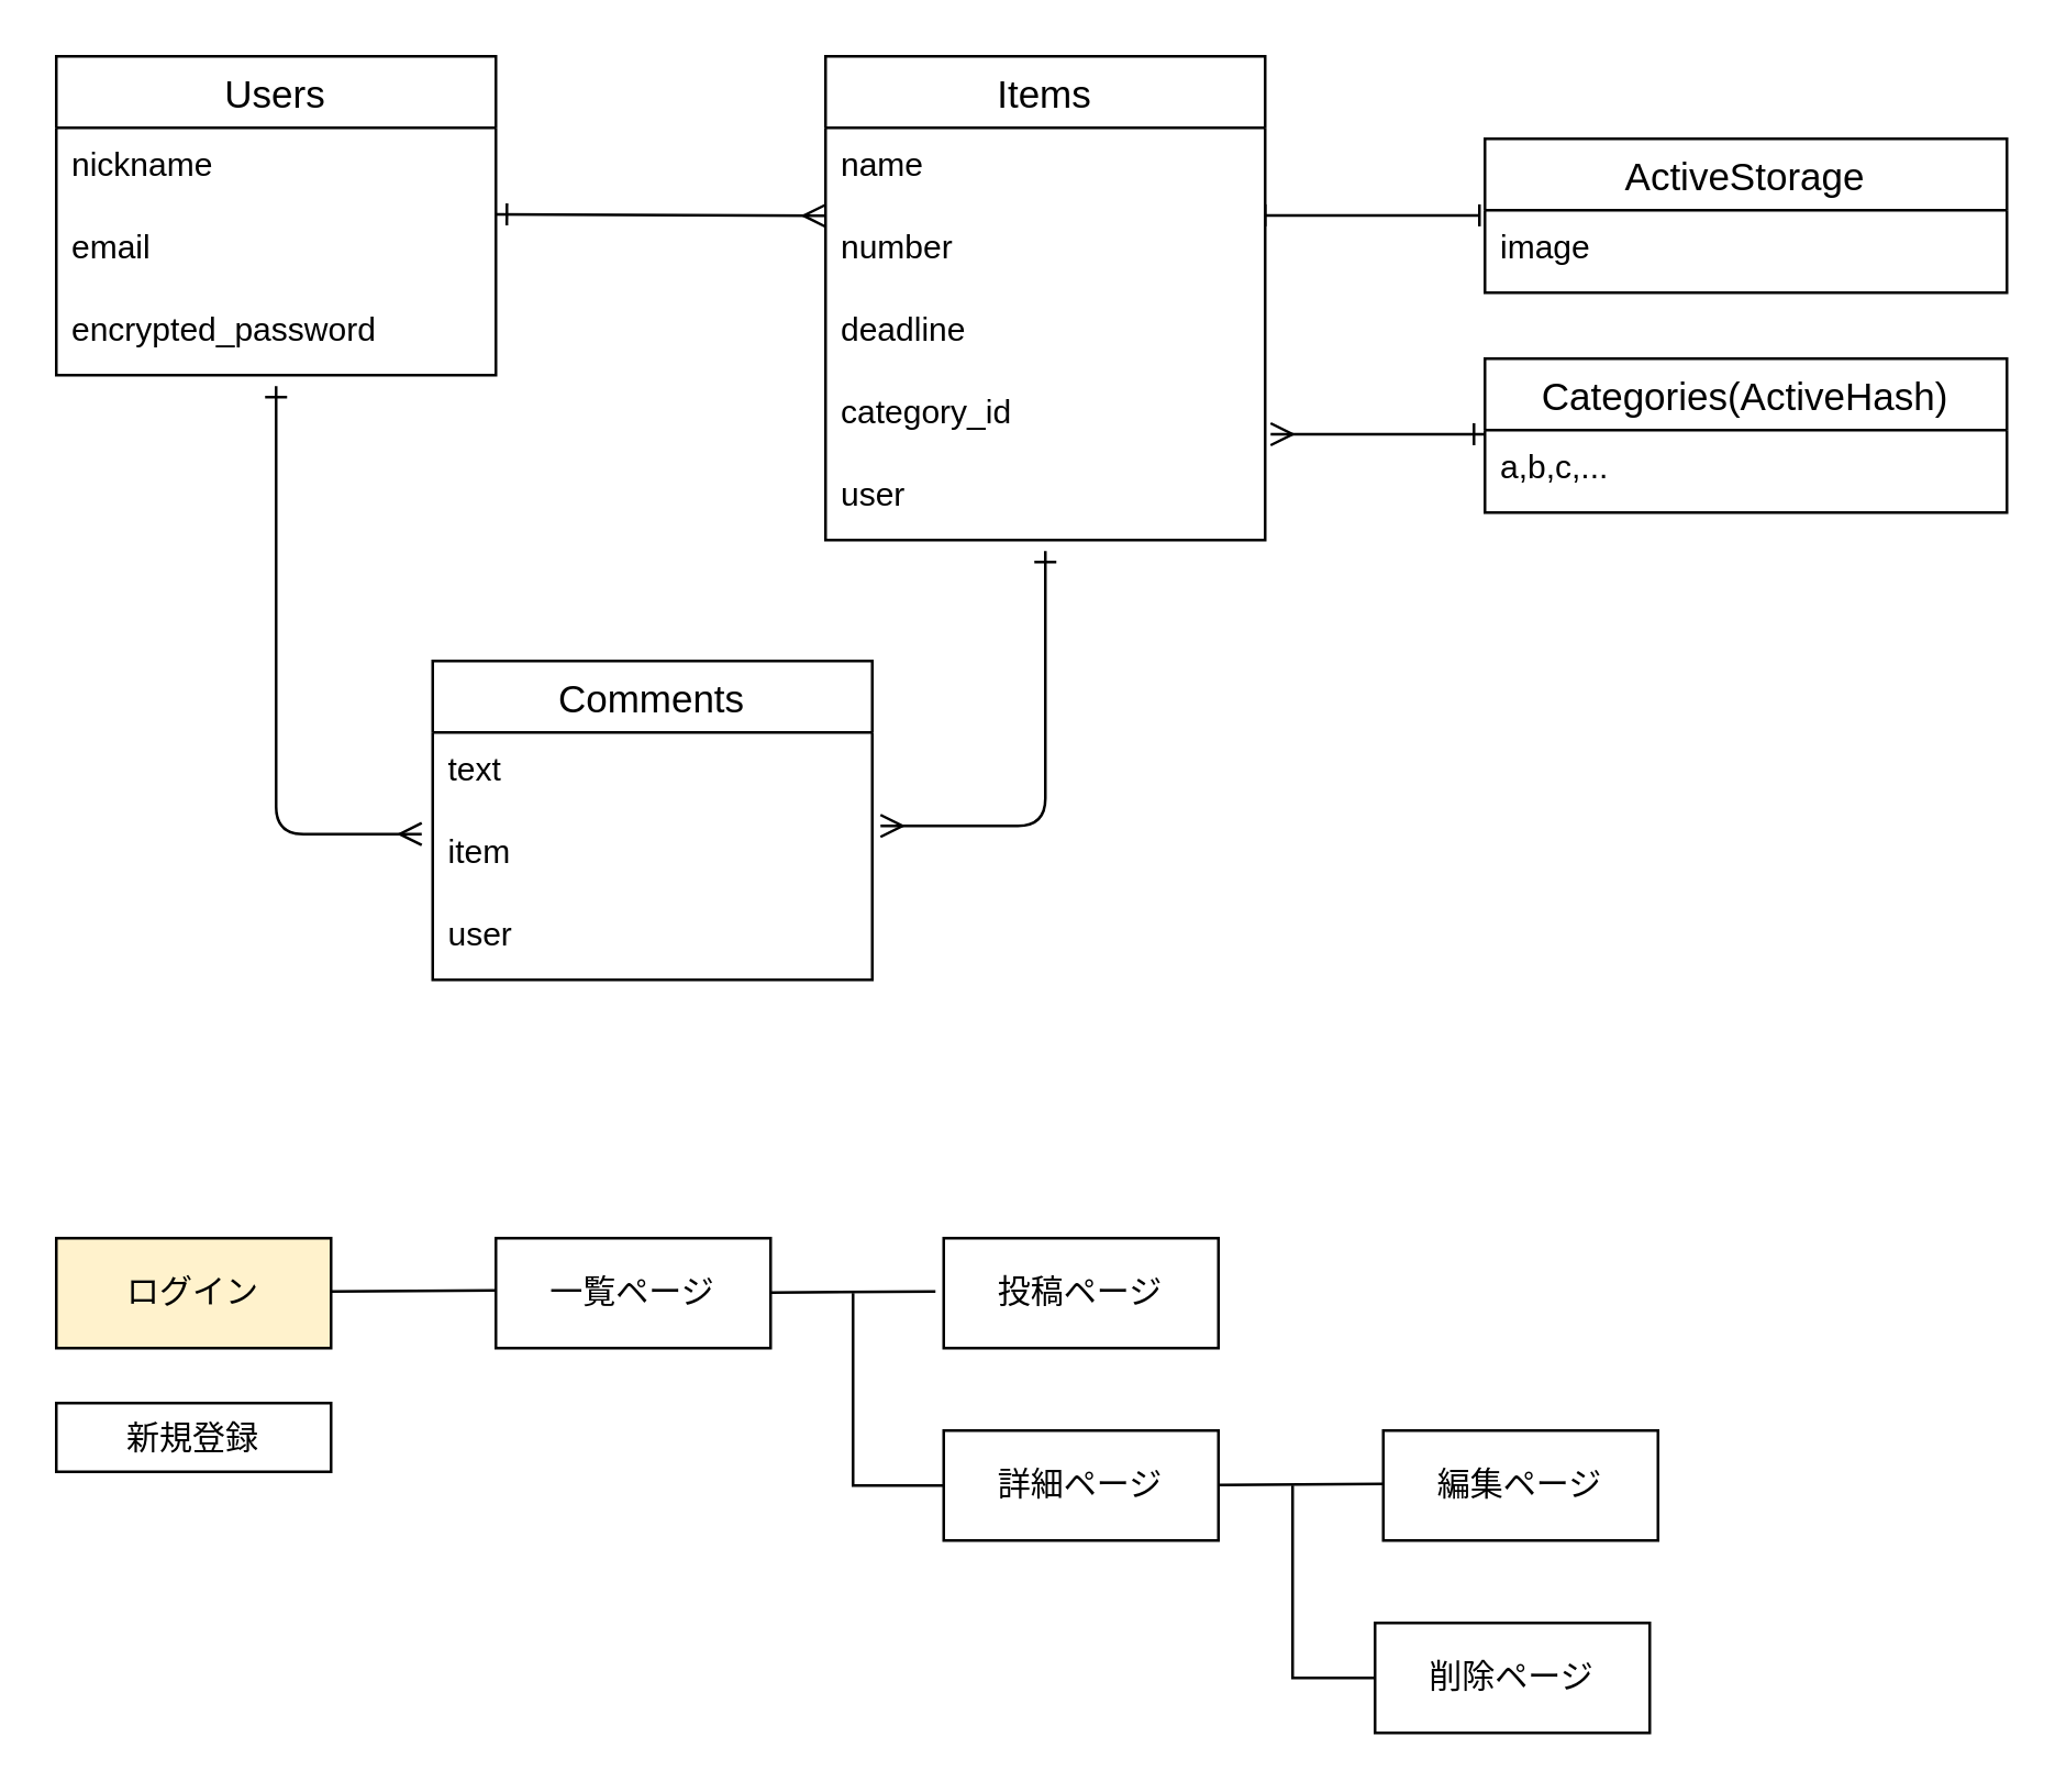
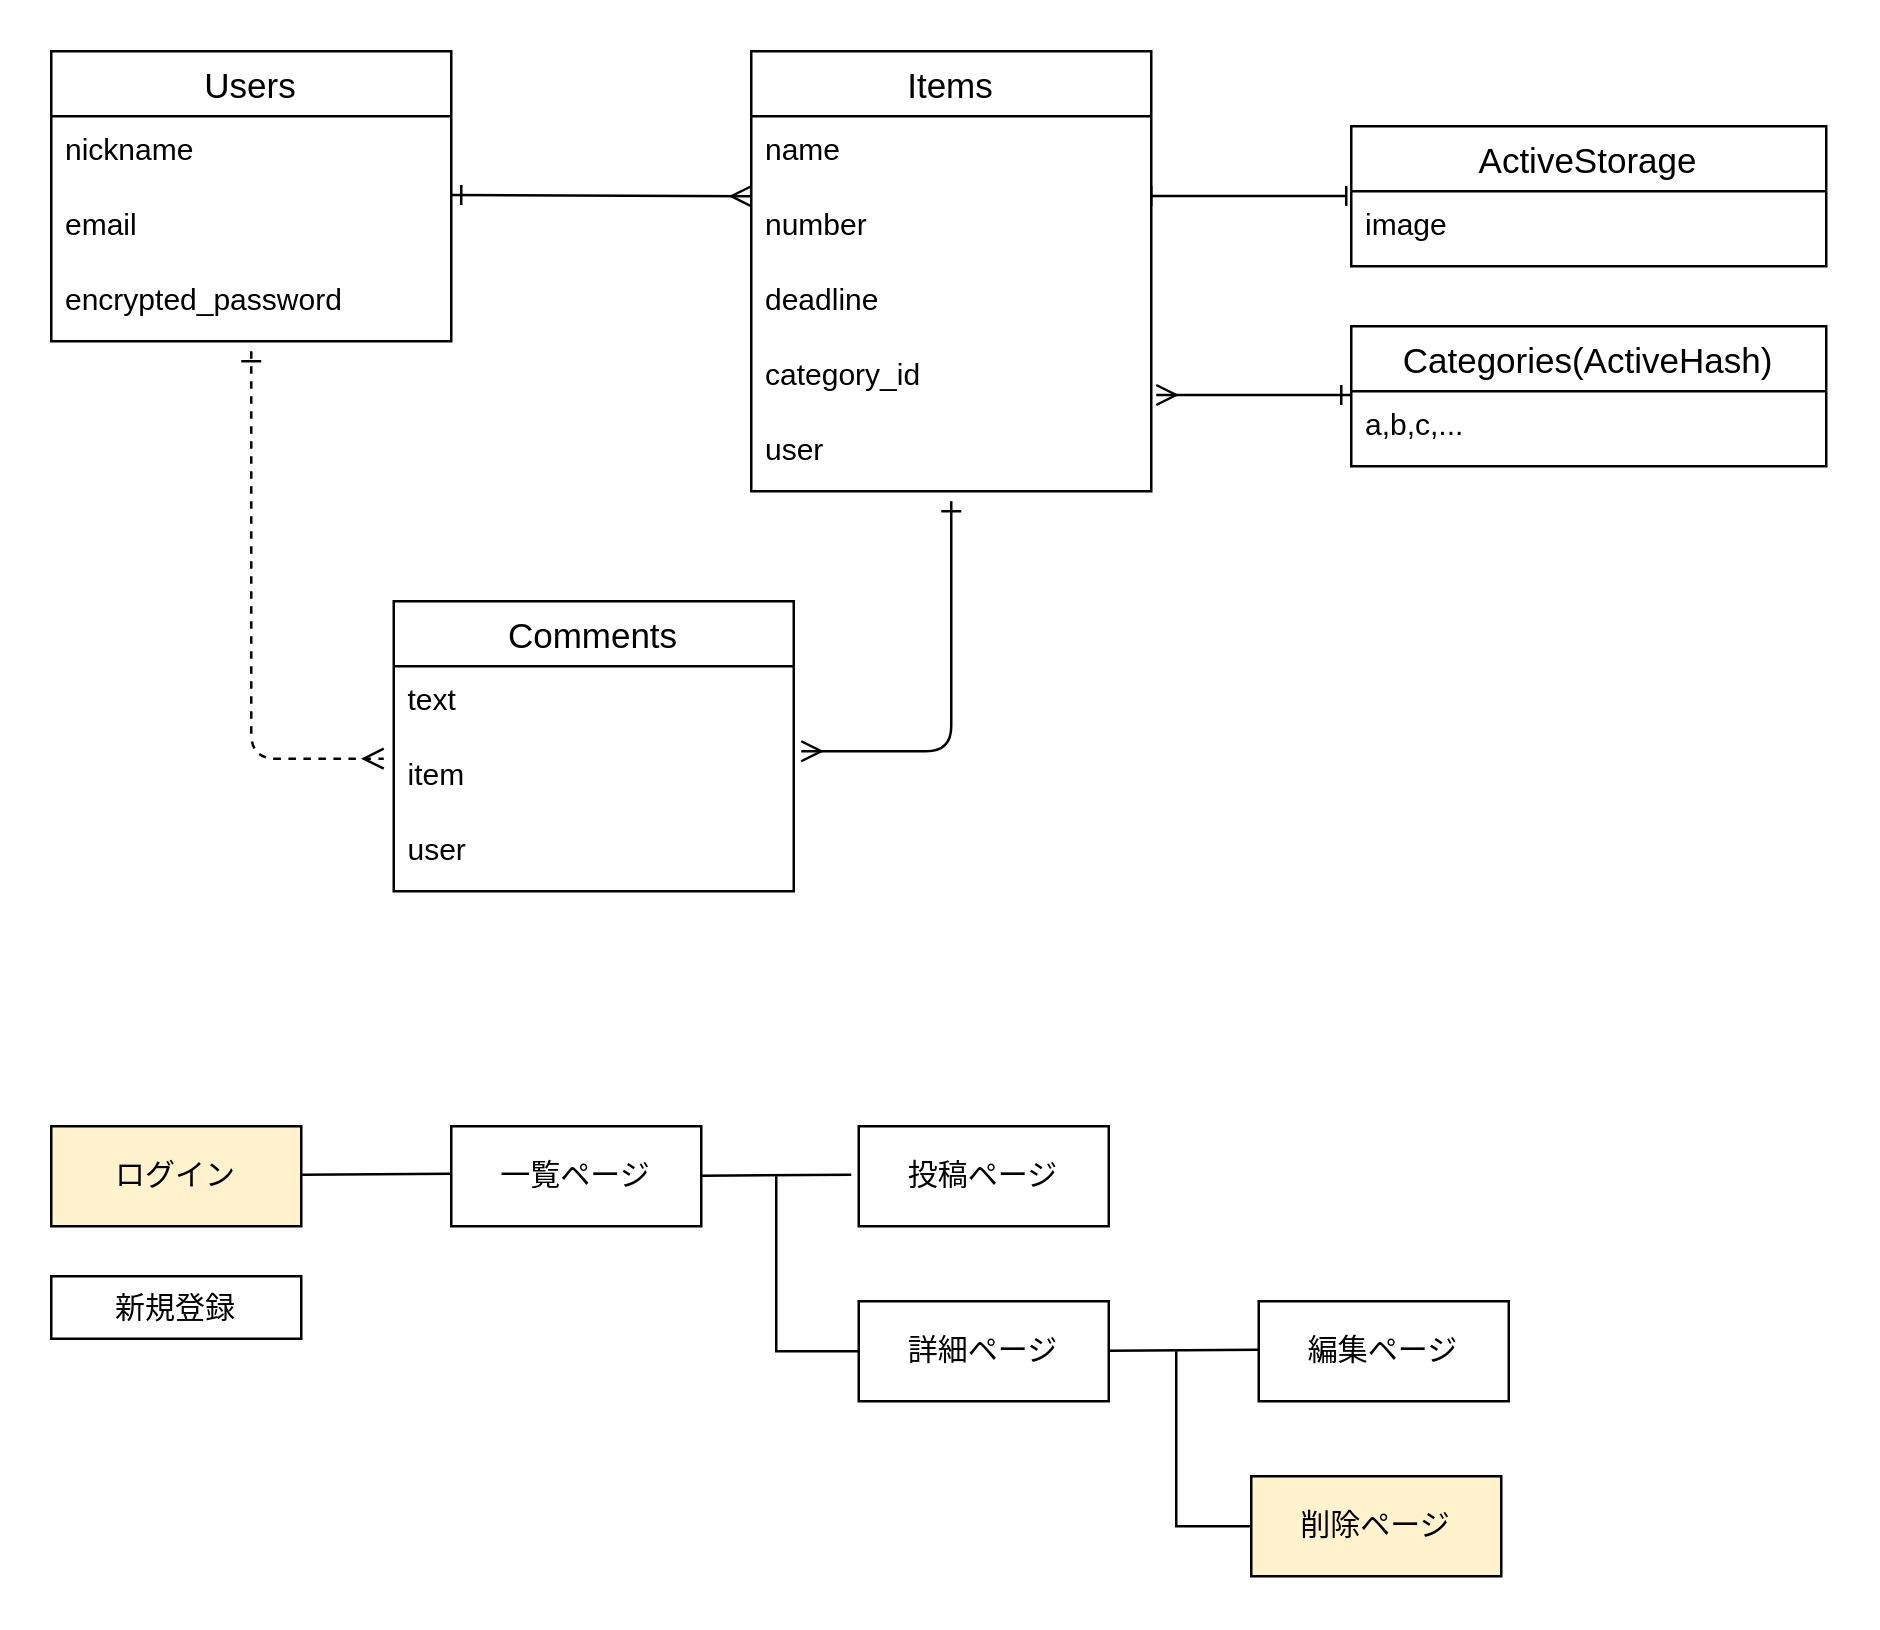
  <mxCell id="0" />
  <mxCell id="1" parent="0" />
  <mxCell id="2" value="Items" style="swimlane;fontStyle=0;childLayout=stackLayout;horizontal=1;startSize=26;horizontalStack=0;resizeParent=1;resizeParentMax=0;resizeLast=0;collapsible=1;marginBottom=0;align=center;fontSize=14;" parent="1" vertex="1"><mxGeometry x="300" y="20" width="160" height="176" as="geometry" /></mxCell>
  <mxCell id="3" value="name" style="text;strokeColor=none;fillColor=none;spacingLeft=4;spacingRight=4;overflow=hidden;rotatable=0;points=[[0,0.5],[1,0.5]];portConstraint=eastwest;fontSize=12;" parent="2" vertex="1"><mxGeometry y="26" width="160" height="30" as="geometry" /></mxCell>
  <mxCell id="4" value="number" style="text;strokeColor=none;fillColor=none;spacingLeft=4;spacingRight=4;overflow=hidden;rotatable=0;points=[[0,0.5],[1,0.5]];portConstraint=eastwest;fontSize=12;" parent="2" vertex="1"><mxGeometry y="56" width="160" height="30" as="geometry" /></mxCell>
  <mxCell id="5" value="deadline" style="text;strokeColor=none;fillColor=none;spacingLeft=4;spacingRight=4;overflow=hidden;rotatable=0;points=[[0,0.5],[1,0.5]];portConstraint=eastwest;fontSize=12;" parent="2" vertex="1"><mxGeometry y="86" width="160" height="30" as="geometry" /></mxCell>
  <mxCell id="6" value="category_id" style="text;strokeColor=none;fillColor=none;spacingLeft=4;spacingRight=4;overflow=hidden;rotatable=0;points=[[0,0.5],[1,0.5]];portConstraint=eastwest;fontSize=12;" vertex="1" parent="2"><mxGeometry y="116" width="160" height="30" as="geometry" /></mxCell>
  <mxCell id="7" value="user" style="text;strokeColor=none;fillColor=none;spacingLeft=4;spacingRight=4;overflow=hidden;rotatable=0;points=[[0,0.5],[1,0.5]];portConstraint=eastwest;fontSize=12;" vertex="1" parent="2"><mxGeometry y="146" width="160" height="30" as="geometry" /></mxCell>
  <mxCell id="8" value="ActiveStorage" style="swimlane;fontStyle=0;childLayout=stackLayout;horizontal=1;startSize=26;horizontalStack=0;resizeParent=1;resizeParentMax=0;resizeLast=0;collapsible=1;marginBottom=0;align=center;fontSize=14;" parent="1" vertex="1"><mxGeometry x="540" y="50" width="190" height="56" as="geometry" /></mxCell>
  <mxCell id="9" value="image" style="text;strokeColor=none;fillColor=none;spacingLeft=4;spacingRight=4;overflow=hidden;rotatable=0;points=[[0,0.5],[1,0.5]];portConstraint=eastwest;fontSize=12;" parent="8" vertex="1"><mxGeometry y="26" width="190" height="30" as="geometry" /></mxCell>
  <mxCell id="10" style="edgeStyle=none;html=1;exitX=1;exitY=0.5;exitDx=0;exitDy=0;entryX=0;entryY=0.5;entryDx=0;entryDy=0;startArrow=baseDash;startFill=0;endArrow=baseDash;endFill=0;" parent="1" edge="1"><mxGeometry relative="1" as="geometry"><mxPoint x="460" y="77.85" as="sourcePoint" /><mxPoint x="538" y="77.85" as="targetPoint" /></mxGeometry></mxCell>
  <mxCell id="11" value="Users" style="swimlane;fontStyle=0;childLayout=stackLayout;horizontal=1;startSize=26;horizontalStack=0;resizeParent=1;resizeParentMax=0;resizeLast=0;collapsible=1;marginBottom=0;align=center;fontSize=14;" vertex="1" parent="1"><mxGeometry x="20" y="20" width="160" height="116" as="geometry" /></mxCell>
  <mxCell id="12" value="nickname" style="text;strokeColor=none;fillColor=none;spacingLeft=4;spacingRight=4;overflow=hidden;rotatable=0;points=[[0,0.5],[1,0.5]];portConstraint=eastwest;fontSize=12;" vertex="1" parent="11"><mxGeometry y="26" width="160" height="30" as="geometry" /></mxCell>
  <mxCell id="13" value="email" style="text;strokeColor=none;fillColor=none;spacingLeft=4;spacingRight=4;overflow=hidden;rotatable=0;points=[[0,0.5],[1,0.5]];portConstraint=eastwest;fontSize=12;" vertex="1" parent="11"><mxGeometry y="56" width="160" height="30" as="geometry" /></mxCell>
  <mxCell id="14" value="encrypted_password" style="text;strokeColor=none;fillColor=none;spacingLeft=4;spacingRight=4;overflow=hidden;rotatable=0;points=[[0,0.5],[1,0.5]];portConstraint=eastwest;fontSize=12;" vertex="1" parent="11"><mxGeometry y="86" width="160" height="30" as="geometry" /></mxCell>
  <mxCell id="15" style="edgeStyle=none;html=1;exitX=0.976;exitY=-0.228;exitDx=0;exitDy=0;exitPerimeter=0;endArrow=ERmany;endFill=0;startArrow=ERone;startFill=0;" edge="1" parent="1"><mxGeometry relative="1" as="geometry"><mxPoint x="180" y="77.5" as="sourcePoint" /><mxPoint x="300" y="78" as="targetPoint" /></mxGeometry></mxCell>
  <mxCell id="16" value="Comments" style="swimlane;fontStyle=0;childLayout=stackLayout;horizontal=1;startSize=26;horizontalStack=0;resizeParent=1;resizeParentMax=0;resizeLast=0;collapsible=1;marginBottom=0;align=center;fontSize=14;" vertex="1" parent="1"><mxGeometry x="157" y="240" width="160" height="116" as="geometry" /></mxCell>
  <mxCell id="17" value="text" style="text;strokeColor=none;fillColor=none;spacingLeft=4;spacingRight=4;overflow=hidden;rotatable=0;points=[[0,0.5],[1,0.5]];portConstraint=eastwest;fontSize=12;" vertex="1" parent="16"><mxGeometry y="26" width="160" height="30" as="geometry" /></mxCell>
  <mxCell id="18" value="item" style="text;strokeColor=none;fillColor=none;spacingLeft=4;spacingRight=4;overflow=hidden;rotatable=0;points=[[0,0.5],[1,0.5]];portConstraint=eastwest;fontSize=12;" vertex="1" parent="16"><mxGeometry y="56" width="160" height="30" as="geometry" /></mxCell>
  <mxCell id="19" value="user" style="text;strokeColor=none;fillColor=none;spacingLeft=4;spacingRight=4;overflow=hidden;rotatable=0;points=[[0,0.5],[1,0.5]];portConstraint=eastwest;fontSize=12;" vertex="1" parent="16"><mxGeometry y="86" width="160" height="30" as="geometry" /></mxCell>
- <mxCell id="20" style="edgeStyle=none;html=1;exitX=0.5;exitY=1.133;exitDx=0;exitDy=0;exitPerimeter=0;endArrow=ERmany;endFill=0;startArrow=ERone;startFill=0;entryX=-0.025;entryY=0.233;entryDx=0;entryDy=0;entryPerimeter=0;" edge="1" parent="1" source="14" target="18"><mxGeometry relative="1" as="geometry"><mxPoint x="90" y="150" as="sourcePoint" /><mxPoint x="210" y="150.5" as="targetPoint" /><Array as="points"><mxPoint x="100" y="303" /></Array></mxGeometry></mxCell>
+ <mxCell id="20" style="edgeStyle=none;html=1;exitX=0.5;exitY=1.133;exitDx=0;exitDy=0;exitPerimeter=0;endArrow=ERmany;endFill=0;startArrow=ERone;startFill=0;entryX=-0.025;entryY=0.233;entryDx=0;entryDy=0;entryPerimeter=0;dashed=1;" edge="1" parent="1" source="14" target="18"><mxGeometry relative="1" as="geometry"><mxPoint x="90" y="150" as="sourcePoint" /><mxPoint x="210" y="150.5" as="targetPoint" /><Array as="points"><mxPoint x="100" y="303" /></Array></mxGeometry></mxCell>
  <mxCell id="21" style="edgeStyle=none;html=1;endArrow=ERmany;endFill=0;startArrow=ERone;startFill=0;" edge="1" parent="1"><mxGeometry relative="1" as="geometry"><mxPoint x="380" y="200" as="sourcePoint" /><mxPoint x="320" y="300" as="targetPoint" /><Array as="points"><mxPoint x="380" y="300" /></Array></mxGeometry></mxCell>
  <mxCell id="22" value="Categories(ActiveHash)" style="swimlane;fontStyle=0;childLayout=stackLayout;horizontal=1;startSize=26;horizontalStack=0;resizeParent=1;resizeParentMax=0;resizeLast=0;collapsible=1;marginBottom=0;align=center;fontSize=14;" vertex="1" parent="1"><mxGeometry x="540" y="130" width="190" height="56" as="geometry" /></mxCell>
  <mxCell id="23" value="a,b,c,..." style="text;strokeColor=none;fillColor=none;spacingLeft=4;spacingRight=4;overflow=hidden;rotatable=0;points=[[0,0.5],[1,0.5]];portConstraint=eastwest;fontSize=12;" vertex="1" parent="22"><mxGeometry y="26" width="190" height="30" as="geometry" /></mxCell>
  <mxCell id="24" style="edgeStyle=none;html=1;exitX=0;exitY=0.5;exitDx=0;exitDy=0;endArrow=ERmany;endFill=0;startArrow=ERone;startFill=0;" edge="1" parent="1"><mxGeometry relative="1" as="geometry"><mxPoint x="540" y="157.5" as="sourcePoint" /><mxPoint x="462" y="157.5" as="targetPoint" /></mxGeometry></mxCell>
  <mxCell id="25" value="ログイン" style="whiteSpace=wrap;html=1;align=center;fillColor=#fff2cc;" vertex="1" parent="1"><mxGeometry x="20" y="450" width="100" height="40" as="geometry" /></mxCell>
  <mxCell id="26" value="新規登録" style="whiteSpace=wrap;html=1;align=center;" vertex="1" parent="1"><mxGeometry x="20" y="510" width="100" height="25" as="geometry" /></mxCell>
  <mxCell id="27" value="一覧ページ" style="whiteSpace=wrap;html=1;align=center;" vertex="1" parent="1"><mxGeometry x="180" y="450" width="100" height="40" as="geometry" /></mxCell>
  <mxCell id="28" value="投稿ページ" style="whiteSpace=wrap;html=1;align=center;" vertex="1" parent="1"><mxGeometry x="343" y="450" width="100" height="40" as="geometry" /></mxCell>
  <mxCell id="29" value="詳細ページ" style="whiteSpace=wrap;html=1;align=center;" vertex="1" parent="1"><mxGeometry x="343" y="520" width="100" height="40" as="geometry" /></mxCell>
  <mxCell id="30" value="編集ページ" style="whiteSpace=wrap;html=1;align=center;" vertex="1" parent="1"><mxGeometry x="503" y="520" width="100" height="40" as="geometry" /></mxCell>
- <mxCell id="31" value="削除ページ" style="whiteSpace=wrap;html=1;align=center;" vertex="1" parent="1"><mxGeometry x="500" y="590" width="100" height="40" as="geometry" /></mxCell>
+ <mxCell id="31" value="削除ページ" style="whiteSpace=wrap;html=1;align=center;fillColor=#fff2cc;" vertex="1" parent="1"><mxGeometry x="500" y="590" width="100" height="40" as="geometry" /></mxCell>
  <mxCell id="32" value="" style="endArrow=none;html=1;rounded=0;" edge="1" parent="1"><mxGeometry relative="1" as="geometry"><mxPoint x="120" y="469.38" as="sourcePoint" /><mxPoint x="180" y="469" as="targetPoint" /></mxGeometry></mxCell>
  <mxCell id="33" value="" style="endArrow=none;html=1;rounded=0;" edge="1" parent="1"><mxGeometry relative="1" as="geometry"><mxPoint x="280" y="469.75" as="sourcePoint" /><mxPoint x="340" y="469.37" as="targetPoint" /></mxGeometry></mxCell>
  <mxCell id="34" value="" style="endArrow=none;html=1;rounded=0;entryX=0;entryY=0.5;entryDx=0;entryDy=0;" edge="1" parent="1" target="29"><mxGeometry relative="1" as="geometry"><mxPoint x="310" y="470" as="sourcePoint" /><mxPoint x="420" y="540" as="targetPoint" /><Array as="points"><mxPoint x="310" y="540" /></Array></mxGeometry></mxCell>
  <mxCell id="35" value="" style="endArrow=none;html=1;rounded=0;" edge="1" parent="1"><mxGeometry relative="1" as="geometry"><mxPoint x="443" y="539.76" as="sourcePoint" /><mxPoint x="503" y="539.38" as="targetPoint" /></mxGeometry></mxCell>
  <mxCell id="36" value="" style="endArrow=none;html=1;rounded=0;" edge="1" parent="1"><mxGeometry relative="1" as="geometry"><mxPoint x="470" y="540" as="sourcePoint" /><mxPoint x="500" y="610" as="targetPoint" /><Array as="points"><mxPoint x="470" y="610" /></Array></mxGeometry></mxCell>
